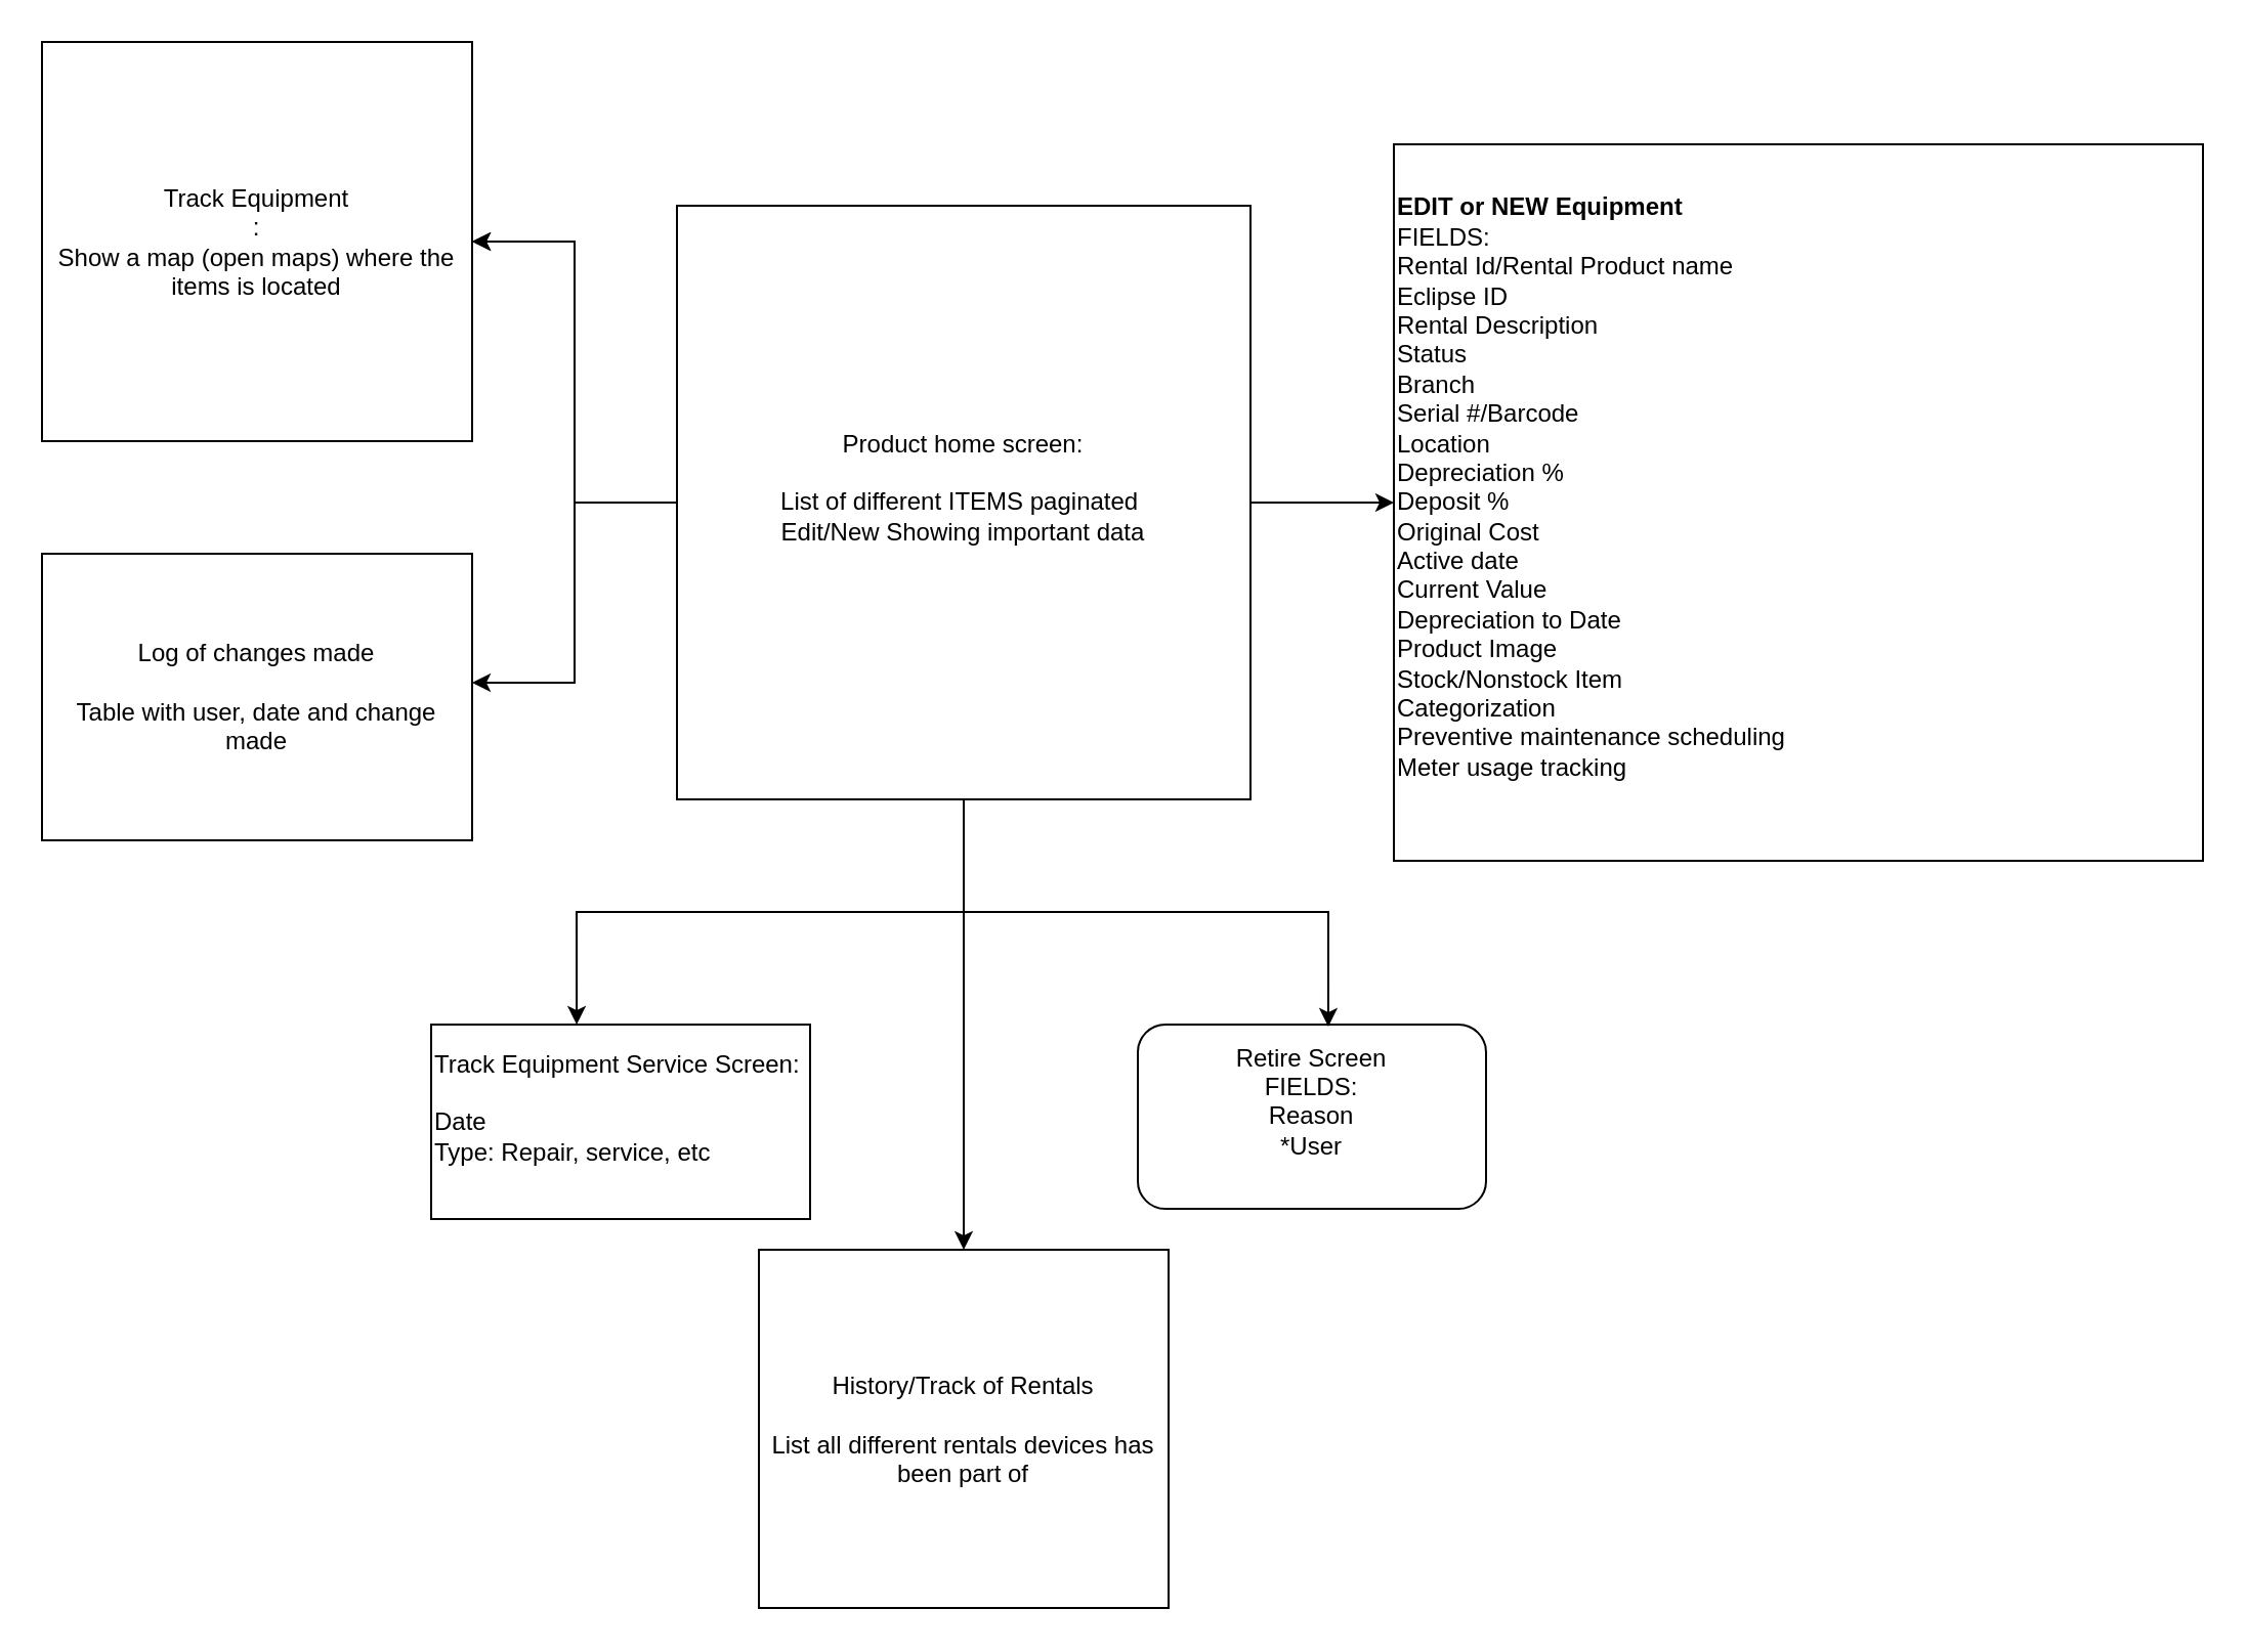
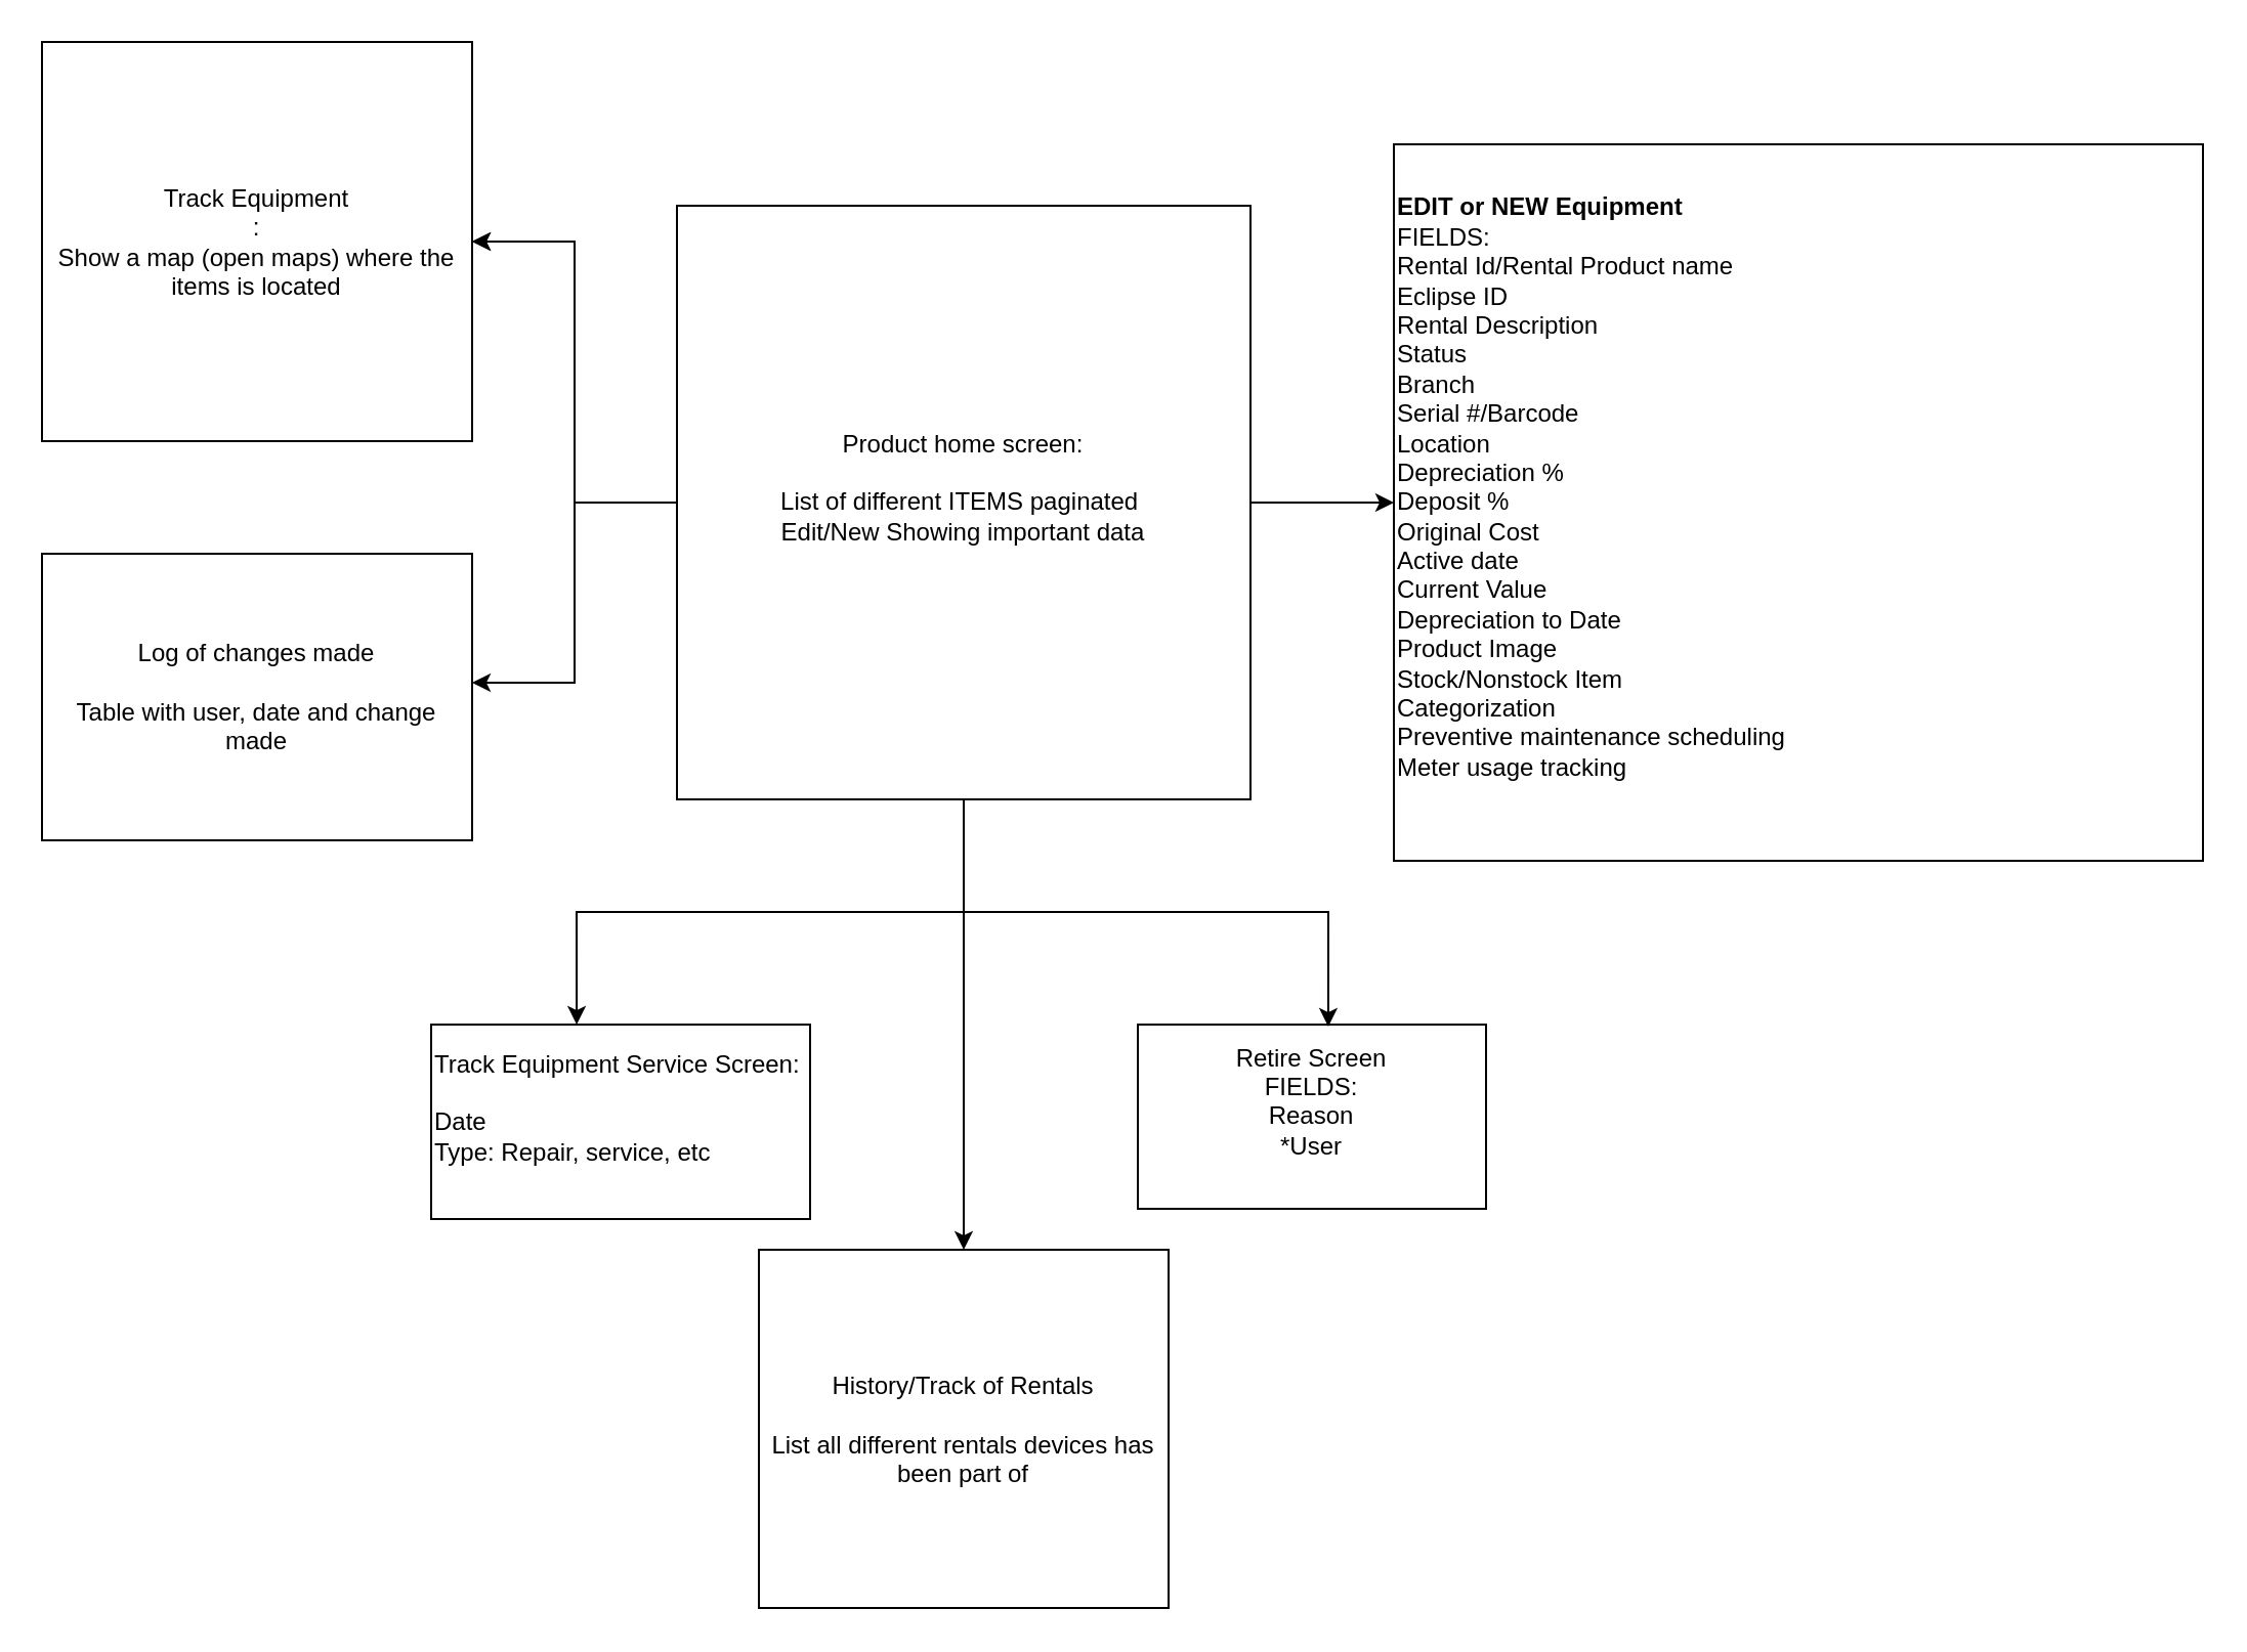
  <mxCell id="0" />
  <mxCell id="1" parent="0" />
  <mxCell id="2" value="&lt;div align=&quot;left&quot;&gt;&lt;b&gt;EDIT or NEW Equipment&lt;/b&gt;&lt;br&gt;&lt;/div&gt;&lt;div align=&quot;left&quot;&gt;FIELDS:&lt;/div&gt;&lt;div align=&quot;left&quot;&gt;Rental Id/Rental Product name&lt;br&gt;Eclipse ID &lt;br&gt;Rental Description &lt;br&gt;Status&lt;br&gt;Branch&lt;br&gt;Serial #/Barcode&lt;br&gt;Location&lt;br&gt;Depreciation %&lt;br&gt;Deposit %&lt;br&gt;Original Cost&lt;br&gt;Active date&lt;br&gt;Current Value&lt;br&gt;Depreciation to Date &lt;br&gt;Product Image&lt;br&gt;Stock/Nonstock Item&lt;br&gt;Categorization&lt;br&gt;Preventive maintenance scheduling &lt;br&gt;Meter usage tracking&lt;br&gt;&lt;br&gt;&lt;/div&gt;" style="rounded=0;whiteSpace=wrap;html=1;align=left;" vertex="1" parent="1"><mxGeometry x="680" y="70" width="395" height="350" as="geometry" /></mxCell>
- <mxCell id="3" value="&lt;div&gt;Retire Screen&lt;/div&gt;&lt;div&gt;FIELDS:&lt;/div&gt;&lt;div&gt;Reason&lt;/div&gt;&lt;div&gt;*User&lt;/div&gt;&lt;div&gt;&lt;br&gt;&lt;/div&gt;" style="whiteSpace=wrap;html=1;rounded=1;" vertex="1" parent="1"><mxGeometry x="555" y="500" width="170" height="90" as="geometry" /></mxCell>
+ <mxCell id="3" value="&lt;div&gt;Retire Screen&lt;/div&gt;&lt;div&gt;FIELDS:&lt;/div&gt;&lt;div&gt;Reason&lt;/div&gt;&lt;div&gt;*User&lt;/div&gt;&lt;div&gt;&lt;br&gt;&lt;/div&gt;" style="whiteSpace=wrap;html=1;" vertex="1" parent="1"><mxGeometry x="555" y="500" width="170" height="90" as="geometry" /></mxCell>
  <mxCell id="4" value="&lt;div&gt;Track Equipment Service Screen:&lt;/div&gt;&lt;div&gt;&lt;br&gt;&lt;/div&gt;&lt;div&gt;Date&lt;/div&gt;&lt;div&gt;Type: Repair, service, etc&lt;br&gt;&lt;/div&gt;&lt;div&gt;&lt;br&gt;&lt;/div&gt;" style="whiteSpace=wrap;html=1;align=left;rounded=0;" vertex="1" parent="1"><mxGeometry x="210" y="500" width="185" height="95" as="geometry" /></mxCell>
  <mxCell id="5" style="edgeStyle=orthogonalEdgeStyle;rounded=0;orthogonalLoop=1;jettySize=auto;html=1;" edge="1" parent="1" source="9" target="2"><mxGeometry relative="1" as="geometry" /></mxCell>
  <mxCell id="6" value="" style="edgeStyle=orthogonalEdgeStyle;rounded=0;orthogonalLoop=1;jettySize=auto;html=1;" edge="1" parent="1" source="9" target="12"><mxGeometry relative="1" as="geometry" /></mxCell>
  <mxCell id="7" value="" style="edgeStyle=orthogonalEdgeStyle;rounded=0;orthogonalLoop=1;jettySize=auto;html=1;" edge="1" parent="1" source="9" target="13"><mxGeometry relative="1" as="geometry" /></mxCell>
  <mxCell id="8" value="" style="edgeStyle=orthogonalEdgeStyle;rounded=0;orthogonalLoop=1;jettySize=auto;html=1;" edge="1" parent="1" source="9" target="12"><mxGeometry relative="1" as="geometry" /></mxCell>
  <mxCell id="9" value="&lt;div&gt;Product home screen:&lt;/div&gt;&lt;div&gt;&lt;br&gt;&lt;/div&gt;&lt;div&gt;List of different ITEMS paginated&amp;nbsp; &lt;br&gt;&lt;/div&gt;&lt;div&gt;Edit/New Showing important data&lt;br&gt;&lt;/div&gt;&lt;div&gt;&lt;br&gt;&lt;/div&gt;" style="rounded=0;whiteSpace=wrap;html=1;" vertex="1" parent="1"><mxGeometry x="330" y="100" width="280" height="290" as="geometry" /></mxCell>
  <mxCell id="10" style="edgeStyle=orthogonalEdgeStyle;rounded=0;orthogonalLoop=1;jettySize=auto;html=1;entryX=0.547;entryY=0.011;entryDx=0;entryDy=0;entryPerimeter=0;" edge="1" parent="1" source="9" target="3"><mxGeometry relative="1" as="geometry" /></mxCell>
  <mxCell id="11" style="edgeStyle=orthogonalEdgeStyle;rounded=0;orthogonalLoop=1;jettySize=auto;html=1;entryX=0.384;entryY=0;entryDx=0;entryDy=0;entryPerimeter=0;" edge="1" parent="1" source="9" target="4"><mxGeometry relative="1" as="geometry" /></mxCell>
  <mxCell id="12" value="Track Equipment&lt;br&gt;&lt;div&gt;:&lt;/div&gt;&lt;div&gt;Show a map (open maps) where the items is located&lt;br&gt;&lt;/div&gt;" style="whiteSpace=wrap;html=1;rounded=0;" vertex="1" parent="1"><mxGeometry x="20" y="20" width="210" height="195" as="geometry" /></mxCell>
  <mxCell id="13" value="&lt;div&gt;History/Track of Rentals&lt;/div&gt;&lt;div&gt;&lt;br&gt;&lt;/div&gt;&lt;div&gt;List all different rentals devices has been part of&lt;br&gt;&lt;/div&gt;" style="whiteSpace=wrap;html=1;rounded=0;" vertex="1" parent="1"><mxGeometry x="370" y="610" width="200" height="175" as="geometry" /></mxCell>
  <mxCell id="14" value="&lt;div&gt;Log of changes made&lt;/div&gt;&lt;div&gt;&lt;br&gt;&lt;/div&gt;&lt;div&gt;Table with user, date and change made&lt;br&gt;&lt;/div&gt;" style="rounded=0;whiteSpace=wrap;html=1;" vertex="1" parent="1"><mxGeometry x="20" y="270" width="210" height="140" as="geometry" /></mxCell>
  <mxCell id="15" style="edgeStyle=orthogonalEdgeStyle;rounded=0;orthogonalLoop=1;jettySize=auto;html=1;entryX=1;entryY=0.45;entryDx=0;entryDy=0;entryPerimeter=0;" edge="1" parent="1" source="9" target="14"><mxGeometry relative="1" as="geometry" /></mxCell>
